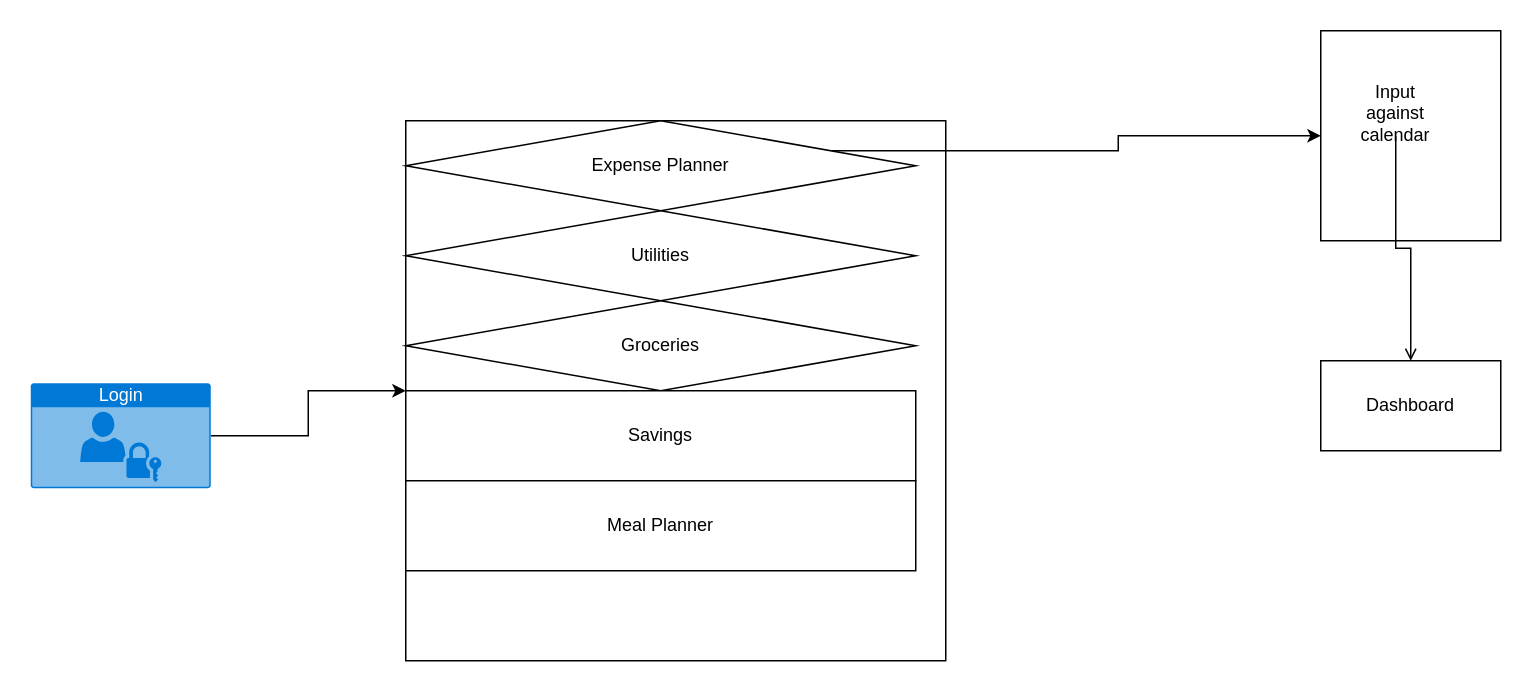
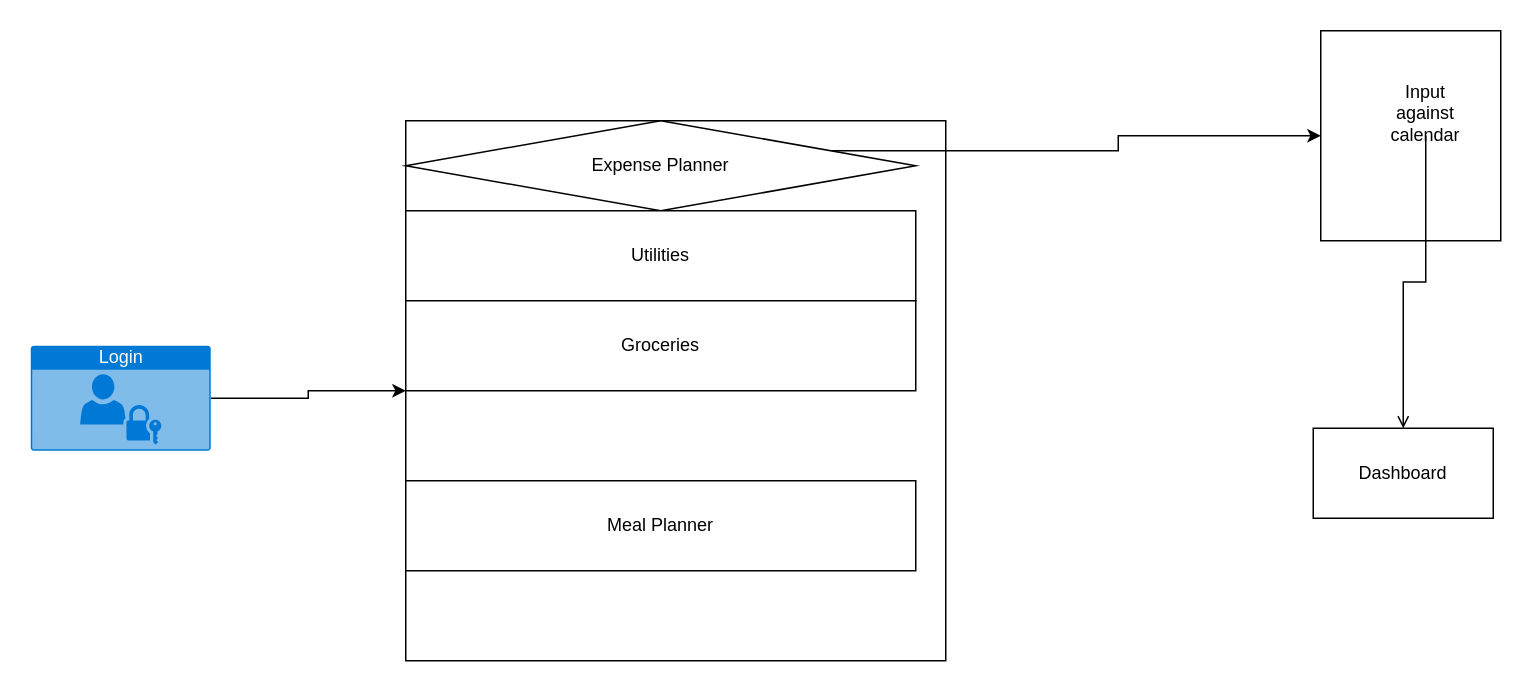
  <mxCell id="0" />
  <mxCell id="1" parent="0" />
  <mxCell id="2" value="" style="edgeStyle=orthogonalEdgeStyle;rounded=0;orthogonalLoop=1;jettySize=auto;html=1;" edge="1" parent="1" source="3" target="4"><mxGeometry relative="1" as="geometry"><mxPoint x="250" y="140" as="targetPoint" /></mxGeometry></mxCell>
- <mxCell id="3" value="Login" style="html=1;strokeColor=none;fillColor=#0079D6;labelPosition=center;verticalLabelPosition=middle;verticalAlign=top;align=center;fontSize=12;outlineConnect=0;spacingTop=-6;fontColor=#FFFFFF;sketch=0;shape=mxgraph.sitemap.login;" vertex="1" parent="1"><mxGeometry x="20" y="255" width="120" height="70" as="geometry" /></mxCell>
+ <mxCell id="3" value="Login" style="html=1;strokeColor=none;fillColor=#0079D6;labelPosition=center;verticalLabelPosition=middle;verticalAlign=top;align=center;fontSize=12;outlineConnect=0;spacingTop=-6;fontColor=#FFFFFF;sketch=0;shape=mxgraph.sitemap.login;" vertex="1" parent="1"><mxGeometry x="20" y="230" width="120" height="70" as="geometry" /></mxCell>
  <mxCell id="4" value="" style="whiteSpace=wrap;html=1;aspect=fixed;" vertex="1" parent="1"><mxGeometry x="270" y="80" width="360" height="360" as="geometry" /></mxCell>
  <mxCell id="5" style="edgeStyle=orthogonalEdgeStyle;rounded=0;orthogonalLoop=1;jettySize=auto;html=1;exitX=1;exitY=0.25;exitDx=0;exitDy=0;entryX=0;entryY=0.5;entryDx=0;entryDy=0;" edge="1" parent="1" source="6" target="11"><mxGeometry relative="1" as="geometry"><mxPoint x="770" y="280" as="targetPoint" /></mxGeometry></mxCell>
  <mxCell id="6" value="Expense Planner" style="rhombus;whiteSpace=wrap;html=1;" vertex="1" parent="1"><mxGeometry x="270" y="80" width="340" height="60" as="geometry" /></mxCell>
- <mxCell id="7" value="Utilities" style="rhombus;whiteSpace=wrap;html=1;" vertex="1" parent="1"><mxGeometry x="270" y="140" width="340" height="60" as="geometry" /></mxCell>
- <mxCell id="8" value="Groceries" style="rhombus;whiteSpace=wrap;html=1;" vertex="1" parent="1"><mxGeometry x="270" y="200" width="340" height="60" as="geometry" /></mxCell>
- <mxCell id="9" value="Savings" style="rounded=0;whiteSpace=wrap;html=1;" vertex="1" parent="1"><mxGeometry x="270" y="260" width="340" height="60" as="geometry" /></mxCell>
+ <mxCell id="7" value="Utilities" style="rounded=0;whiteSpace=wrap;html=1;" vertex="1" parent="1"><mxGeometry x="270" y="140" width="340" height="60" as="geometry" /></mxCell>
+ <mxCell id="8" value="Groceries" style="rounded=0;whiteSpace=wrap;html=1;" vertex="1" parent="1"><mxGeometry x="270" y="200" width="340" height="60" as="geometry" /></mxCell>
  <mxCell id="10" value="Meal Planner" style="rounded=0;whiteSpace=wrap;html=1;" vertex="1" parent="1"><mxGeometry x="270" y="320" width="340" height="60" as="geometry" /></mxCell>
  <mxCell id="11" value="" style="rounded=0;whiteSpace=wrap;html=1;" vertex="1" parent="1"><mxGeometry x="880" y="20" width="120" height="140" as="geometry" /></mxCell>
  <mxCell id="12" style="edgeStyle=orthogonalEdgeStyle;rounded=0;orthogonalLoop=1;jettySize=auto;html=1;exitX=0.5;exitY=1;exitDx=0;exitDy=0;endArrow=open;" edge="1" parent="1" source="13" target="14"><mxGeometry relative="1" as="geometry"><mxPoint x="940" y="200" as="targetPoint" /></mxGeometry></mxCell>
- <mxCell id="13" value="Input against calendar" style="text;html=1;strokeColor=none;fillColor=none;align=center;verticalAlign=middle;whiteSpace=wrap;rounded=0;" vertex="1" parent="1"><mxGeometry x="900" y="60" width="60" height="30" as="geometry" /></mxCell>
- <mxCell id="14" value="Dashboard" style="rounded=0;whiteSpace=wrap;html=1;" vertex="1" parent="1"><mxGeometry x="880" y="240" width="120" height="60" as="geometry" /></mxCell>
+ <mxCell id="13" value="Input against calendar" style="text;html=1;strokeColor=none;fillColor=none;align=center;verticalAlign=middle;whiteSpace=wrap;rounded=0;" vertex="1" parent="1"><mxGeometry x="920" y="60" width="60" height="30" as="geometry" /></mxCell>
+ <mxCell id="14" value="Dashboard" style="rounded=0;whiteSpace=wrap;html=1;" vertex="1" parent="1"><mxGeometry x="875" y="285" width="120" height="60" as="geometry" /></mxCell>
